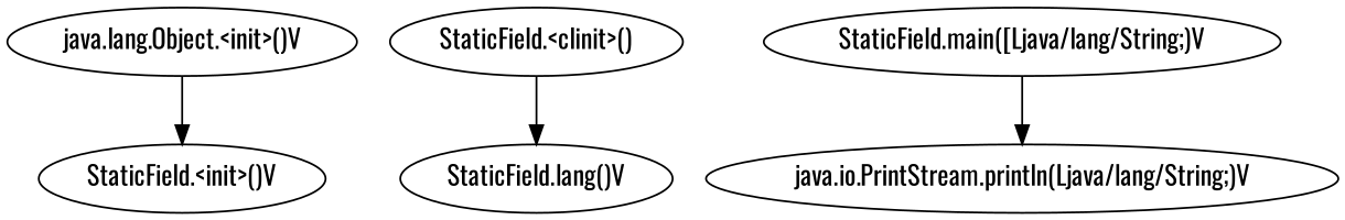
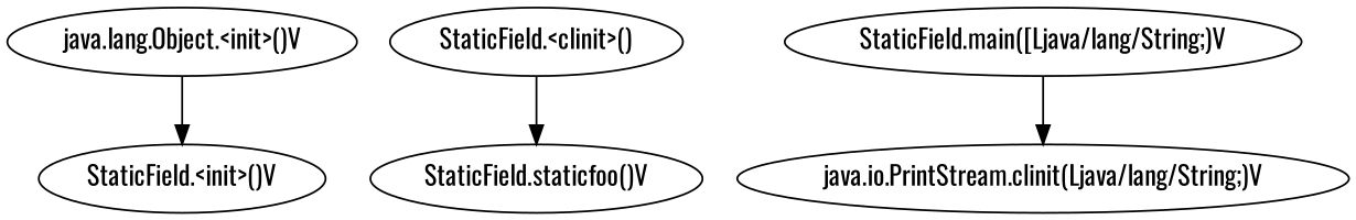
  digraph {
    fontname=Oswald
    rankdir=TB
    node [fontname=Oswald]
    edge [fontname=Oswald]
    n1 [label="StaticField.<init>()V"]
    n2 [label="java.lang.Object.<init>()V"]
    n3 [label="StaticField.<clinit>()"]
-   n4 [label="StaticField.lang()V"]
-   n5 [label="java.io.PrintStream.println(Ljava/lang/String;)V"]
+   n4 [label="StaticField.staticfoo()V"]
+   n5 [label="java.io.PrintStream.clinit(Ljava/lang/String;)V"]
    n6 [label="StaticField.main([Ljava/lang/String;)V"]
    n2 -> n1
    n3 -> n4
    n6 -> n5
  }
